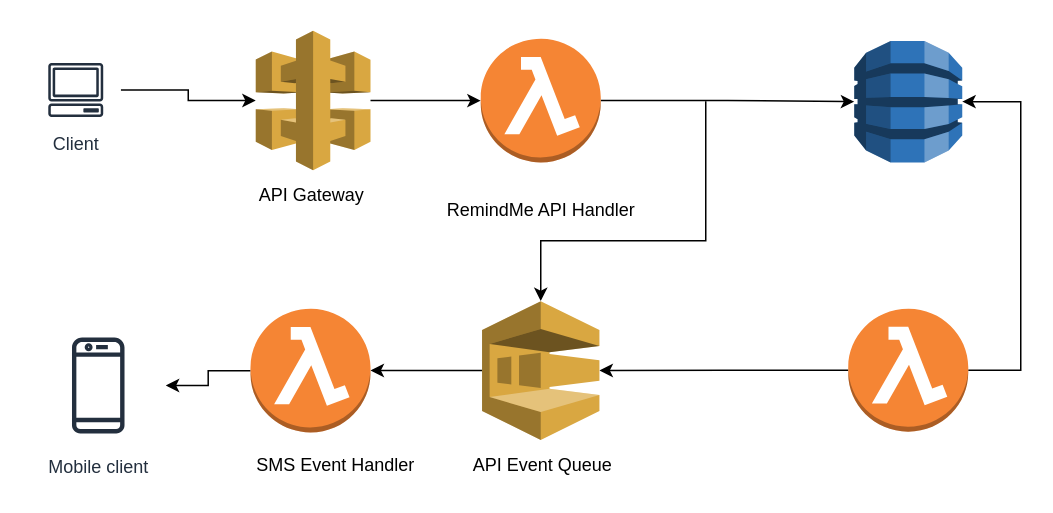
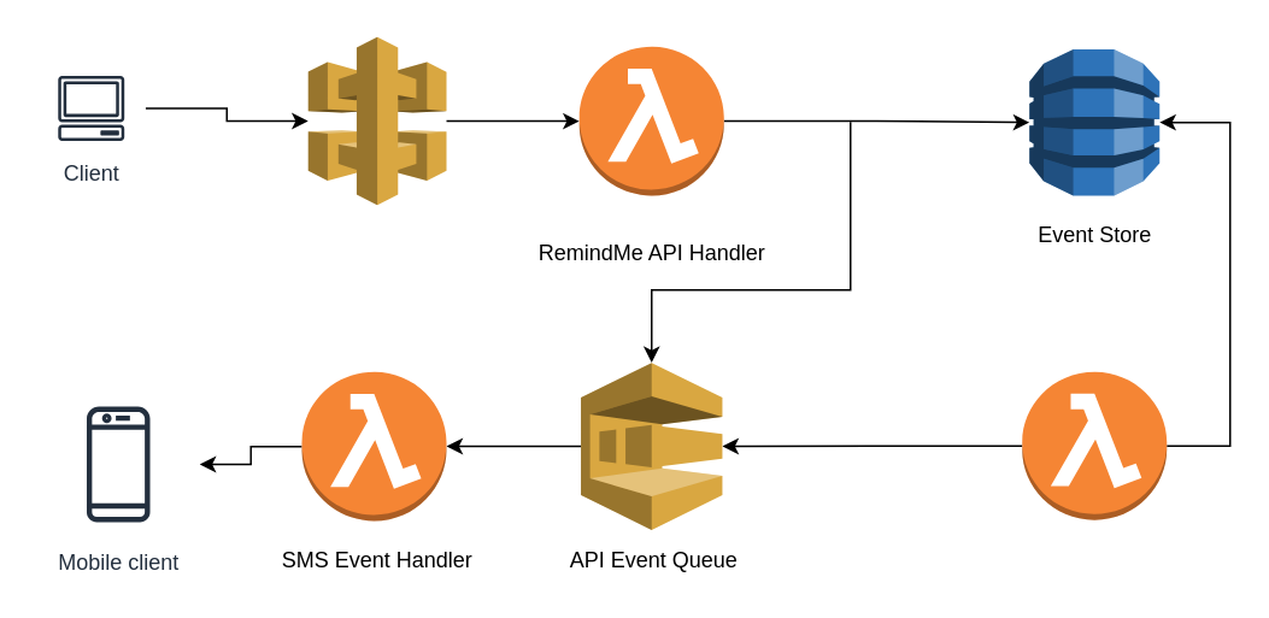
  <mxCell id="0" />
  <mxCell id="1" parent="0" />
  <mxCell id="2" value="" style="outlineConnect=0;dashed=0;verticalLabelPosition=bottom;verticalAlign=top;align=center;html=1;shape=mxgraph.aws3.dynamo_db;fillColor=#2E73B8;gradientColor=none;" vertex="1" parent="1"><mxGeometry x="569" y="26.75" width="72" height="81" as="geometry" /></mxCell>
  <mxCell id="3" value="" style="edgeStyle=orthogonalEdgeStyle;rounded=0;orthogonalLoop=1;jettySize=auto;html=1;" edge="1" parent="1" source="4" target="7"><mxGeometry relative="1" as="geometry" /></mxCell>
  <mxCell id="4" value="" style="outlineConnect=0;dashed=0;verticalLabelPosition=bottom;verticalAlign=top;align=center;html=1;shape=mxgraph.aws3.api_gateway;fillColor=#D9A741;gradientColor=none;" vertex="1" parent="1"><mxGeometry x="170" y="20" width="76.5" height="93" as="geometry" /></mxCell>
  <mxCell id="5" style="edgeStyle=orthogonalEdgeStyle;rounded=0;orthogonalLoop=1;jettySize=auto;html=1;exitX=1;exitY=0.5;exitDx=0;exitDy=0;exitPerimeter=0;" edge="1" parent="1" source="7" target="2"><mxGeometry relative="1" as="geometry" /></mxCell>
  <mxCell id="6" style="edgeStyle=orthogonalEdgeStyle;rounded=0;orthogonalLoop=1;jettySize=auto;html=1;" edge="1" parent="1" target="12"><mxGeometry relative="1" as="geometry"><mxPoint x="470" y="67" as="sourcePoint" /><Array as="points"><mxPoint x="470" y="160" /><mxPoint x="360" y="160" /></Array></mxGeometry></mxCell>
  <mxCell id="7" value="" style="outlineConnect=0;dashed=0;verticalLabelPosition=bottom;verticalAlign=top;align=center;html=1;shape=mxgraph.aws3.lambda_function;fillColor=#F58534;gradientColor=none;" vertex="1" parent="1"><mxGeometry x="320" y="25.25" width="80" height="82.5" as="geometry" /></mxCell>
  <mxCell id="8" style="edgeStyle=orthogonalEdgeStyle;rounded=0;orthogonalLoop=1;jettySize=auto;html=1;exitX=1;exitY=0.5;exitDx=0;exitDy=0;exitPerimeter=0;entryX=1;entryY=0.5;entryDx=0;entryDy=0;entryPerimeter=0;" edge="1" parent="1" source="10" target="2"><mxGeometry relative="1" as="geometry"><mxPoint x="605" y="110" as="targetPoint" /><Array as="points"><mxPoint x="680" y="246" /><mxPoint x="680" y="67" /></Array></mxGeometry></mxCell>
  <mxCell id="9" style="edgeStyle=orthogonalEdgeStyle;rounded=0;orthogonalLoop=1;jettySize=auto;html=1;exitX=0;exitY=0.5;exitDx=0;exitDy=0;exitPerimeter=0;entryX=1;entryY=0.5;entryDx=0;entryDy=0;entryPerimeter=0;" edge="1" parent="1" source="10" target="12"><mxGeometry relative="1" as="geometry" /></mxCell>
  <mxCell id="10" value="" style="outlineConnect=0;dashed=0;verticalLabelPosition=bottom;verticalAlign=top;align=center;html=1;shape=mxgraph.aws3.lambda_function;fillColor=#F58534;gradientColor=none;" vertex="1" parent="1"><mxGeometry x="565" y="205.25" width="80" height="82" as="geometry" /></mxCell>
  <mxCell id="11" value="" style="edgeStyle=orthogonalEdgeStyle;rounded=0;orthogonalLoop=1;jettySize=auto;html=1;" edge="1" parent="1" source="12" target="14"><mxGeometry relative="1" as="geometry" /></mxCell>
  <mxCell id="12" value="" style="outlineConnect=0;dashed=0;verticalLabelPosition=bottom;verticalAlign=top;align=center;html=1;shape=mxgraph.aws3.sqs;fillColor=#D9A741;gradientColor=none;" vertex="1" parent="1"><mxGeometry x="320.87" y="200.25" width="78.25" height="92.5" as="geometry" /></mxCell>
  <mxCell id="13" value="" style="edgeStyle=orthogonalEdgeStyle;rounded=0;orthogonalLoop=1;jettySize=auto;html=1;" edge="1" parent="1" source="14" target="15"><mxGeometry relative="1" as="geometry" /></mxCell>
  <mxCell id="14" value="" style="outlineConnect=0;dashed=0;verticalLabelPosition=bottom;verticalAlign=top;align=center;html=1;shape=mxgraph.aws3.lambda_function;fillColor=#F58534;gradientColor=none;" vertex="1" parent="1"><mxGeometry x="166.5" y="205.25" width="80" height="82.5" as="geometry" /></mxCell>
  <mxCell id="15" value="Mobile client" style="outlineConnect=0;fontColor=#232F3E;gradientColor=none;strokeColor=#232F3E;fillColor=#ffffff;dashed=0;verticalLabelPosition=bottom;verticalAlign=top;align=center;html=1;fontSize=12;fontStyle=0;aspect=fixed;shape=mxgraph.aws4.resourceIcon;resIcon=mxgraph.aws4.mobile_client;" vertex="1" parent="1"><mxGeometry x="20" y="216.5" width="90" height="80" as="geometry" /></mxCell>
  <mxCell id="16" value="" style="edgeStyle=orthogonalEdgeStyle;rounded=0;orthogonalLoop=1;jettySize=auto;html=1;" edge="1" parent="1" source="17" target="4"><mxGeometry relative="1" as="geometry" /></mxCell>
  <mxCell id="17" value="Client" style="outlineConnect=0;fontColor=#232F3E;gradientColor=none;strokeColor=#232F3E;fillColor=#ffffff;dashed=0;verticalLabelPosition=bottom;verticalAlign=top;align=center;html=1;fontSize=12;fontStyle=0;aspect=fixed;shape=mxgraph.aws4.resourceIcon;resIcon=mxgraph.aws4.client;" vertex="1" parent="1"><mxGeometry x="20" y="37" width="60" height="45" as="geometry" /></mxCell>
  <mxCell id="18" style="edgeStyle=orthogonalEdgeStyle;rounded=0;orthogonalLoop=1;jettySize=auto;html=1;exitX=0.5;exitY=1;exitDx=0;exitDy=0;exitPerimeter=0;" edge="1" parent="1" source="2" target="2"><mxGeometry relative="1" as="geometry" /></mxCell>
- <mxCell id="19" value="API Gateway" style="text;html=1;align=center;verticalAlign=middle;resizable=0;points=[];autosize=1;strokeColor=none;" vertex="1" parent="1"><mxGeometry x="161.5" y="120" width="90" height="20" as="geometry" /></mxCell>
  <mxCell id="20" value="RemindMe API Handler" style="text;html=1;align=center;verticalAlign=middle;resizable=0;points=[];autosize=1;strokeColor=none;" vertex="1" parent="1"><mxGeometry x="289.99" y="130" width="140" height="20" as="geometry" /></mxCell>
+ <mxCell id="21" value="Event Store" style="text;html=1;align=center;verticalAlign=middle;resizable=0;points=[];autosize=1;strokeColor=none;" vertex="1" parent="1"><mxGeometry x="565" y="120" width="80" height="20" as="geometry" /></mxCell>
  <mxCell id="22" value="&lt;div&gt;API Event Queue&lt;/div&gt;" style="text;html=1;align=center;verticalAlign=middle;resizable=0;points=[];autosize=1;strokeColor=none;" vertex="1" parent="1"><mxGeometry x="305.87" y="300" width="110" height="20" as="geometry" /></mxCell>
- <mxCell id="23" value="&lt;div&gt;SMS Event Handler&lt;/div&gt;" style="text;html=1;align=center;verticalAlign=middle;resizable=0;points=[];autosize=1;strokeColor=none;" vertex="1" parent="1"><mxGeometry x="163.25" y="300" width="120" height="20" as="geometry" /></mxCell>
+ <mxCell id="23" value="&lt;div&gt;SMS Event Handler&lt;/div&gt;" style="text;html=1;align=center;verticalAlign=middle;resizable=0;points=[];autosize=1;strokeColor=none;" vertex="1" parent="1"><mxGeometry x="148.25" y="300" width="120" height="20" as="geometry" /></mxCell>
